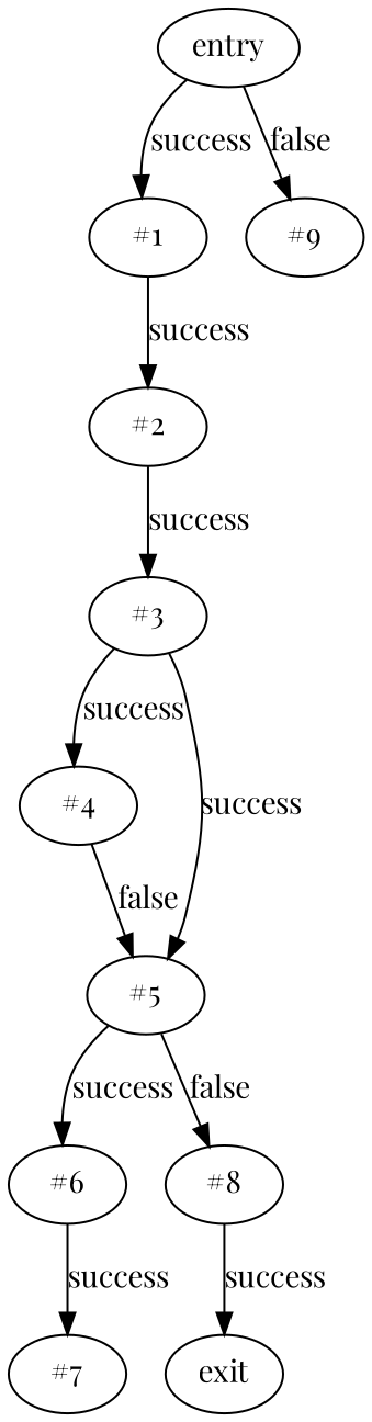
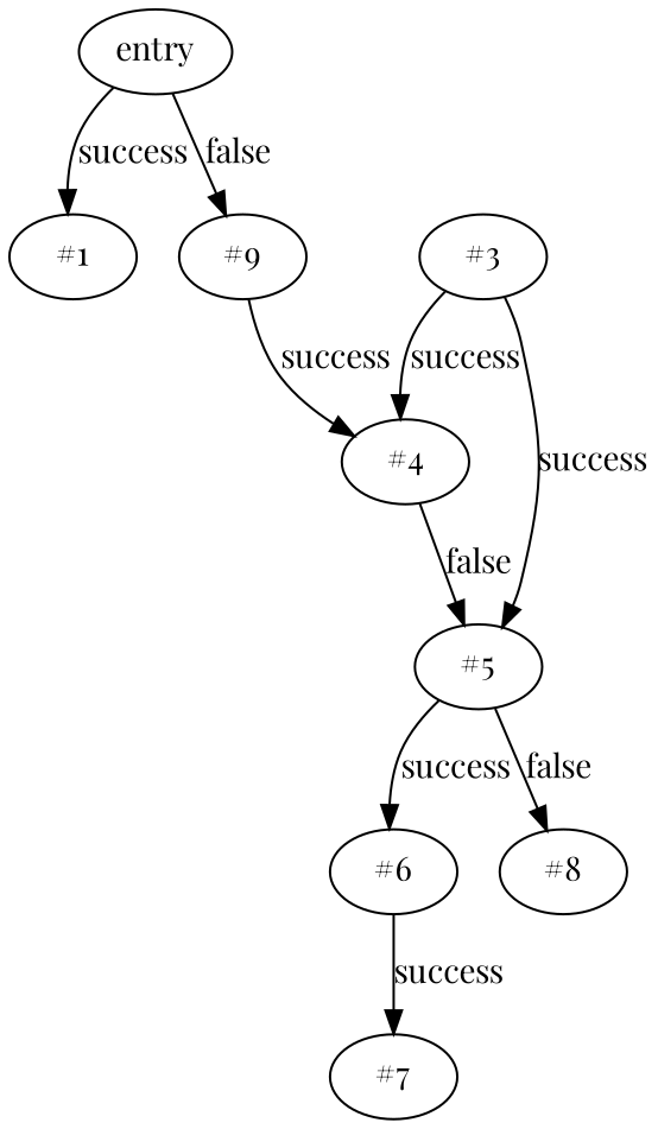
  digraph {
    fontname="Playfair Display"
    node [fontname="Playfair Display"]
    edge [fontname="Playfair Display"]
    n1 [label=entry]
    n2 [label="#1"]
    n3 [label="#9"]
-   n4 [label="#2"]
    n5 [label="#3"]
    n6 [label="#4"]
    n7 [label="#5"]
    n8 [label="#6"]
    n9 [label="#8"]
    n10 [label="#7"]
-   n11 [label=exit]
    n1 -> n2 [label=success]
    n1 -> n3 [label=false]
-   n2 -> n4 [label=success]
-   n4 -> n5 [label=success]
+   n3 -> n6 [label=success]
    n5 -> n6 [label=success]
    n5 -> n7 [label=success]
    n6 -> n7 [label=false]
    n7 -> n8 [label=success]
    n7 -> n9 [label=false]
    n8 -> n10 [label=success]
-   n9 -> n11 [label=success]
  }
